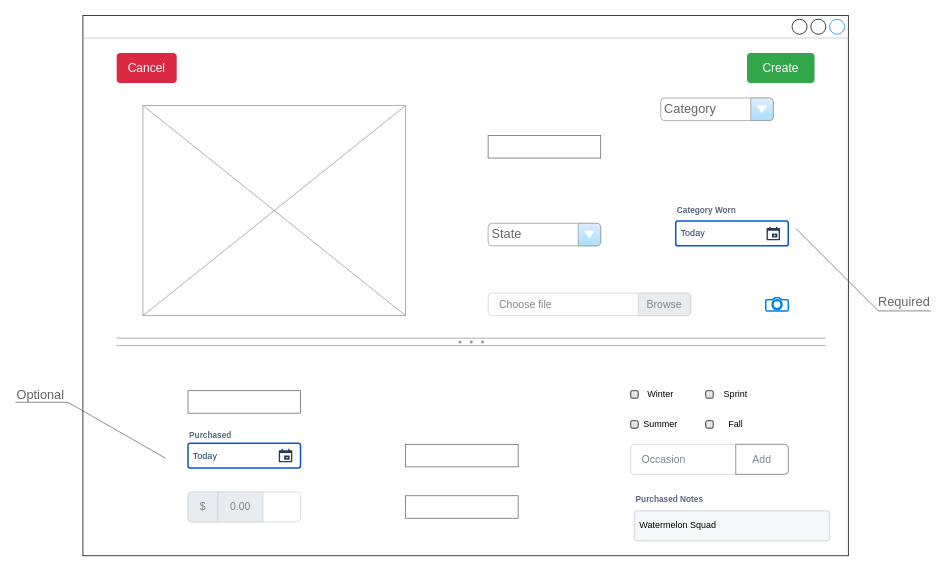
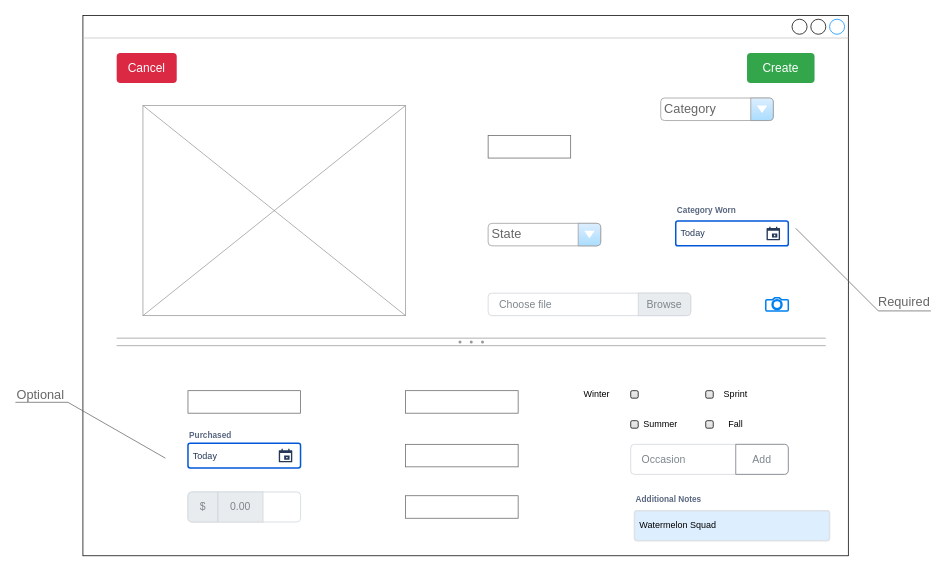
  <mxCell id="0" />
  <mxCell id="1" parent="0" />
  <mxCell id="2" value="&lt;font color=&quot;#ffffff&quot;&gt;New Item&amp;nbsp;&lt;/font&gt;" style="strokeWidth=1;shadow=0;dashed=0;align=center;html=1;shape=mxgraph.mockup.containers.window;align=left;verticalAlign=top;spacingLeft=8;strokeColor2=#008cff;strokeColor3=#c4c4c4;fontColor=#666666;mainText=;fontSize=17;labelBackgroundColor=none;whiteSpace=wrap;" vertex="1" parent="1"><mxGeometry x="110" y="20" width="1020" height="720" as="geometry" /></mxCell>
- <mxCell id="3" value="&lt;font color=&quot;#ffffff&quot;&gt;Name&lt;/font&gt;" style="strokeWidth=1;shadow=0;dashed=0;align=center;html=1;shape=mxgraph.mockup.text.textBox;fontColor=#666666;align=left;fontSize=17;spacingLeft=4;spacingTop=-3;whiteSpace=wrap;strokeColor=#666666;mainText=" vertex="1" parent="1"><mxGeometry x="650" y="180" width="150" height="30" as="geometry" /></mxCell>
+ <mxCell id="3" value="&lt;font color=&quot;#ffffff&quot;&gt;Name&lt;/font&gt;" style="strokeWidth=1;shadow=0;dashed=0;align=center;html=1;shape=mxgraph.mockup.text.textBox;fontColor=#666666;align=left;fontSize=17;spacingLeft=4;spacingTop=-3;whiteSpace=wrap;strokeColor=#666666;mainText=" vertex="1" parent="1"><mxGeometry x="650" y="180" width="110" height="30" as="geometry" /></mxCell>
  <mxCell id="4" value="Category" style="strokeWidth=1;shadow=0;dashed=0;align=center;html=1;shape=mxgraph.mockup.forms.comboBox;strokeColor=#999999;fillColor=#ddeeff;align=left;fillColor2=#aaddff;mainText=;fontColor=#666666;fontSize=17;spacingLeft=3;" vertex="1" parent="1"><mxGeometry x="880" y="130" width="150" height="30" as="geometry" /></mxCell>
  <mxCell id="5" value="State" style="strokeWidth=1;shadow=0;dashed=0;align=center;html=1;shape=mxgraph.mockup.forms.comboBox;strokeColor=#999999;fillColor=#ddeeff;align=left;fillColor2=#aaddff;mainText=;fontColor=#666666;fontSize=17;spacingLeft=3;" vertex="1" parent="1"><mxGeometry x="650" y="297" width="150" height="30" as="geometry" /></mxCell>
  <mxCell id="6" value="Choose file" style="html=1;shadow=0;dashed=0;shape=mxgraph.bootstrap.rrect;rSize=5;strokeColor=#CED4DA;html=1;whiteSpace=wrap;fillColor=#FFFFFF;fontColor=#7D868C;align=left;spacingLeft=0;spacing=15;fontSize=14;" vertex="1" parent="1"><mxGeometry x="650" y="390" width="270" height="30" as="geometry" /></mxCell>
  <mxCell id="7" value="Browse" style="html=1;shadow=0;dashed=0;shape=mxgraph.bootstrap.rightButton;strokeColor=inherit;gradientColor=inherit;fontColor=inherit;fillColor=#E9ECEF;rSize=5;perimeter=none;whiteSpace=wrap;resizeHeight=1;fontSize=14;" vertex="1" parent="6"><mxGeometry x="1" width="70" height="30" relative="1" as="geometry"><mxPoint x="-70" as="offset" /></mxGeometry></mxCell>
  <mxCell id="8" value="" style="verticalLabelPosition=bottom;shadow=0;dashed=0;align=center;html=1;verticalAlign=top;strokeWidth=1;shape=mxgraph.mockup.graphics.simpleIcon;strokeColor=#999999;" vertex="1" parent="1"><mxGeometry x="190" y="140" width="350" height="280" as="geometry" /></mxCell>
  <mxCell id="9" value="Category Worn" style="fillColor=none;strokeColor=none;html=1;fontSize=11;fontStyle=0;align=left;fontColor=#596780;fontStyle=1;fontSize=11" vertex="1" parent="1"><mxGeometry x="900" y="270" width="150" height="20" as="geometry" /></mxCell>
  <mxCell id="10" value="Today" style="rounded=1;arcSize=9;fillColor=#ffffff;align=left;spacingLeft=5;strokeColor=#0057D8;html=1;strokeWidth=2;fontColor=#253858;fontSize=12" vertex="1" parent="1"><mxGeometry x="900" y="294" width="150" height="33" as="geometry" /></mxCell>
  <mxCell id="11" value="" style="shape=mxgraph.gmdl.calendar;fillColor=#253858;strokeColor=none" vertex="1" parent="10"><mxGeometry x="1" y="0.5" width="18" height="18" relative="1" as="geometry"><mxPoint x="-29" y="-9" as="offset" /></mxGeometry></mxCell>
  <mxCell id="12" value="" style="html=1;verticalLabelPosition=bottom;align=center;labelBackgroundColor=#ffffff;verticalAlign=top;strokeWidth=2;strokeColor=#0080F0;shadow=0;dashed=0;shape=mxgraph.ios7.icons.camera;" vertex="1" parent="1"><mxGeometry x="1020" y="396.3" width="30" height="17.4" as="geometry" /></mxCell>
  <mxCell id="13" value="" style="verticalLabelPosition=bottom;shadow=0;dashed=0;align=center;html=1;verticalAlign=top;strokeWidth=1;shape=mxgraph.mockup.forms.splitter;strokeColor=#999999;" vertex="1" parent="1"><mxGeometry x="155" y="450" width="945" height="10" as="geometry" /></mxCell>
  <mxCell id="14" value="Required" style="strokeWidth=1;shadow=0;dashed=0;align=center;html=1;shape=mxgraph.mockup.text.callout;linkText=;textSize=17;textColor=#666666;callDir=SE;callStyle=line;fontSize=17;fontColor=#666666;align=right;verticalAlign=bottom;strokeColor=#666666;rotation=0;" vertex="1" parent="1"><mxGeometry x="1060" y="303.7" width="180" height="110" as="geometry" /></mxCell>
  <mxCell id="15" value="&lt;font color=&quot;#ffffff&quot;&gt;Brand&lt;/font&gt;" style="strokeWidth=1;shadow=0;dashed=0;align=center;html=1;shape=mxgraph.mockup.text.textBox;fontColor=#666666;align=left;fontSize=17;spacingLeft=4;spacingTop=-3;whiteSpace=wrap;strokeColor=#666666;mainText=" vertex="1" parent="1"><mxGeometry x="250" y="520" width="150" height="30" as="geometry" /></mxCell>
  <mxCell id="16" value="Today" style="rounded=1;arcSize=9;fillColor=#ffffff;align=left;spacingLeft=5;strokeColor=#0057D8;html=1;strokeWidth=2;fontColor=#253858;fontSize=12" vertex="1" parent="1"><mxGeometry x="250" y="590" width="150" height="33" as="geometry" /></mxCell>
  <mxCell id="17" value="" style="shape=mxgraph.gmdl.calendar;fillColor=#253858;strokeColor=none" vertex="1" parent="16"><mxGeometry x="1" y="0.5" width="18" height="18" relative="1" as="geometry"><mxPoint x="-29" y="-9" as="offset" /></mxGeometry></mxCell>
  <mxCell id="18" value="Purchased" style="fillColor=none;strokeColor=none;html=1;fontSize=11;fontStyle=0;align=left;fontColor=#596780;fontStyle=1;fontSize=11" vertex="1" parent="1"><mxGeometry x="250" y="570" width="150" height="20" as="geometry" /></mxCell>
+ <mxCell id="19" value="&lt;font color=&quot;#ffffff&quot;&gt;Color&lt;/font&gt;" style="strokeWidth=1;shadow=0;dashed=0;align=center;html=1;shape=mxgraph.mockup.text.textBox;fontColor=#666666;align=left;fontSize=17;spacingLeft=4;spacingTop=-3;whiteSpace=wrap;strokeColor=#666666;mainText=" vertex="1" parent="1"><mxGeometry x="540" y="520" width="150" height="30" as="geometry" /></mxCell>
  <mxCell id="20" value="&lt;font color=&quot;#ffffff&quot;&gt;Size&lt;/font&gt;" style="strokeWidth=1;shadow=0;dashed=0;align=center;html=1;shape=mxgraph.mockup.text.textBox;fontColor=#666666;align=left;fontSize=17;spacingLeft=4;spacingTop=-3;whiteSpace=wrap;strokeColor=#666666;mainText=" vertex="1" parent="1"><mxGeometry x="540" y="591.5" width="150" height="30" as="geometry" /></mxCell>
  <mxCell id="21" value="&lt;font color=&quot;#ffffff&quot;&gt;Material&lt;/font&gt;" style="strokeWidth=1;shadow=0;dashed=0;align=center;html=1;shape=mxgraph.mockup.text.textBox;fontColor=#666666;align=left;fontSize=17;spacingLeft=4;spacingTop=-3;whiteSpace=wrap;strokeColor=#666666;mainText=" vertex="1" parent="1"><mxGeometry x="540" y="660" width="150" height="30" as="geometry" /></mxCell>
  <mxCell id="22" value="" style="html=1;shadow=0;dashed=0;shape=mxgraph.bootstrap.rrect;rSize=5;strokeColor=#CED4DA;html=1;whiteSpace=wrap;fillColor=#FFFFFF;fontColor=#7D868C;align=left;spacing=15;spacingLeft=40;fontSize=14;" vertex="1" parent="1"><mxGeometry x="250" y="655" width="150" height="40" as="geometry" /></mxCell>
  <mxCell id="23" value="$" style="html=1;shadow=0;dashed=0;shape=mxgraph.bootstrap.leftButton;strokeColor=inherit;gradientColor=inherit;fontColor=inherit;fillColor=#E9ECEF;rSize=5;perimeter=none;whiteSpace=wrap;resizeHeight=1;fontSize=14;" vertex="1" parent="22"><mxGeometry width="40" height="40" relative="1" as="geometry" /></mxCell>
  <mxCell id="24" value="0.00" style="html=1;shadow=0;dashed=0;strokeColor=inherit;gradientColor=inherit;fontColor=inherit;fillColor=#E9ECEF;perimeter=none;whiteSpace=wrap;resizeHeight=1;fontSize=14;" vertex="1" parent="22"><mxGeometry width="60" height="40" relative="1" as="geometry"><mxPoint x="40" as="offset" /></mxGeometry></mxCell>
  <mxCell id="25" value="" style="html=1;shadow=0;dashed=0;shape=mxgraph.bootstrap.checkbox2;labelPosition=right;verticalLabelPosition=middle;align=left;verticalAlign=middle;gradientColor=#DEDEDE;fillColor=#EDEDED;checked=0;spacing=5;checkedFill=#0085FC;checkedStroke=#ffffff;sketch=0;" vertex="1" parent="1"><mxGeometry x="840" y="520" width="10" height="10" as="geometry" /></mxCell>
  <mxCell id="26" value="" style="html=1;shadow=0;dashed=0;shape=mxgraph.bootstrap.checkbox2;labelPosition=right;verticalLabelPosition=middle;align=left;verticalAlign=middle;gradientColor=#DEDEDE;fillColor=#EDEDED;checked=0;spacing=5;checkedFill=#0085FC;checkedStroke=#ffffff;sketch=0;" vertex="1" parent="1"><mxGeometry x="940" y="520" width="10" height="10" as="geometry" /></mxCell>
  <mxCell id="27" value="" style="html=1;shadow=0;dashed=0;shape=mxgraph.bootstrap.checkbox2;labelPosition=right;verticalLabelPosition=middle;align=left;verticalAlign=middle;gradientColor=#DEDEDE;fillColor=#EDEDED;checked=0;spacing=5;checkedFill=#0085FC;checkedStroke=#ffffff;sketch=0;" vertex="1" parent="1"><mxGeometry x="840" y="560" width="10" height="10" as="geometry" /></mxCell>
  <mxCell id="28" value="" style="html=1;shadow=0;dashed=0;shape=mxgraph.bootstrap.checkbox2;labelPosition=right;verticalLabelPosition=middle;align=left;verticalAlign=middle;gradientColor=#DEDEDE;fillColor=#EDEDED;checked=0;spacing=5;checkedFill=#0085FC;checkedStroke=#ffffff;sketch=0;" vertex="1" parent="1"><mxGeometry x="940" y="560" width="10" height="10" as="geometry" /></mxCell>
- <mxCell id="29" value="Winter" style="text;html=1;strokeColor=none;fillColor=none;align=center;verticalAlign=middle;whiteSpace=wrap;rounded=0;" vertex="1" parent="1"><mxGeometry x="850" y="510" width="60" height="30" as="geometry" /></mxCell>
+ <mxCell id="29" value="Winter" style="text;html=1;strokeColor=none;fillColor=none;align=center;verticalAlign=middle;whiteSpace=wrap;rounded=0;" vertex="1" parent="1"><mxGeometry x="765" y="510" width="60" height="30" as="geometry" /></mxCell>
  <mxCell id="30" value="Summer" style="text;html=1;strokeColor=none;fillColor=none;align=center;verticalAlign=middle;whiteSpace=wrap;rounded=0;" vertex="1" parent="1"><mxGeometry x="850" y="550" width="60" height="30" as="geometry" /></mxCell>
  <mxCell id="31" value="Sprint" style="text;html=1;strokeColor=none;fillColor=none;align=center;verticalAlign=middle;whiteSpace=wrap;rounded=0;" vertex="1" parent="1"><mxGeometry x="950" y="510" width="60" height="30" as="geometry" /></mxCell>
  <mxCell id="32" value="Fall" style="text;html=1;strokeColor=none;fillColor=none;align=center;verticalAlign=middle;whiteSpace=wrap;rounded=0;" vertex="1" parent="1"><mxGeometry x="950" y="550" width="60" height="30" as="geometry" /></mxCell>
  <mxCell id="33" value="Occasion" style="html=1;shadow=0;dashed=0;shape=mxgraph.bootstrap.rrect;rSize=5;strokeColor=#CED4DA;html=1;whiteSpace=wrap;fillColor=#FFFFFF;fontColor=#7D868C;align=left;spacingLeft=0;spacing=15;fontSize=14;" vertex="1" parent="1"><mxGeometry x="840" y="591.5" width="210" height="40" as="geometry" /></mxCell>
  <mxCell id="34" value="Add" style="html=1;shadow=0;dashed=0;shape=mxgraph.bootstrap.rightButton;strokeColor=#6C757D;gradientColor=inherit;fontColor=inherit;fillColor=inherit;rSize=5;perimeter=none;whiteSpace=wrap;resizeHeight=1;fontSize=14;" vertex="1" parent="33"><mxGeometry x="1" width="70" height="40" relative="1" as="geometry"><mxPoint x="-70" as="offset" /></mxGeometry></mxCell>
- <mxCell id="35" value="Purchased Notes" style="fillColor=none;strokeColor=none;html=1;fontSize=11;fontStyle=0;align=left;fontColor=#596780;fontStyle=1;fontSize=11" vertex="1" parent="1"><mxGeometry x="845" y="655" width="240" height="20" as="geometry" /></mxCell>
- <mxCell id="36" value="Watermelon Squad" style="rounded=1;arcSize=9;fillColor=#F7F8F9;align=left;spacingLeft=5;strokeColor=#DEE1E6;html=1;strokeWidth=2;fontSize=12" vertex="1" parent="1"><mxGeometry x="845" y="680" width="260" height="40" as="geometry" /></mxCell>
+ <mxCell id="35" value="Additional Notes" style="fillColor=none;strokeColor=none;html=1;fontSize=11;fontStyle=0;align=left;fontColor=#596780;fontStyle=1;fontSize=11" vertex="1" parent="1"><mxGeometry x="845" y="655" width="240" height="20" as="geometry" /></mxCell>
+ <mxCell id="36" value="Watermelon Squad" style="rounded=1;arcSize=9;fillColor=#ddeeff;align=left;spacingLeft=5;strokeColor=#DEE1E6;html=1;strokeWidth=2;fontSize=12;" vertex="1" parent="1"><mxGeometry x="845" y="680" width="260" height="40" as="geometry" /></mxCell>
  <mxCell id="37" value="Optional" style="strokeWidth=1;shadow=0;dashed=0;align=center;html=1;shape=mxgraph.mockup.text.callout;linkText=;textSize=17;textColor=#666666;callDir=NW;callStyle=line;fontSize=17;fontColor=#666666;align=left;verticalAlign=top;strokeColor=#666666;" vertex="1" parent="1"><mxGeometry x="20" y="510" width="200" height="100" as="geometry" /></mxCell>
  <mxCell id="38" value="Create" style="html=1;shadow=0;dashed=0;shape=mxgraph.bootstrap.rrect;rSize=5;strokeColor=none;strokeWidth=1;fillColor=#33A64C;fontColor=#FFFFFF;whiteSpace=wrap;align=center;verticalAlign=middle;spacingLeft=0;fontStyle=0;fontSize=16;spacing=5;" vertex="1" parent="1"><mxGeometry x="995" y="70" width="90" height="40" as="geometry" /></mxCell>
  <mxCell id="39" value="Cancel" style="html=1;shadow=0;dashed=0;shape=mxgraph.bootstrap.rrect;rSize=5;strokeColor=none;strokeWidth=1;fillColor=#DB2843;fontColor=#FFFFFF;whiteSpace=wrap;align=center;verticalAlign=middle;spacingLeft=0;fontStyle=0;fontSize=16;spacing=5;" vertex="1" parent="1"><mxGeometry x="155" y="70" width="80" height="40" as="geometry" /></mxCell>
